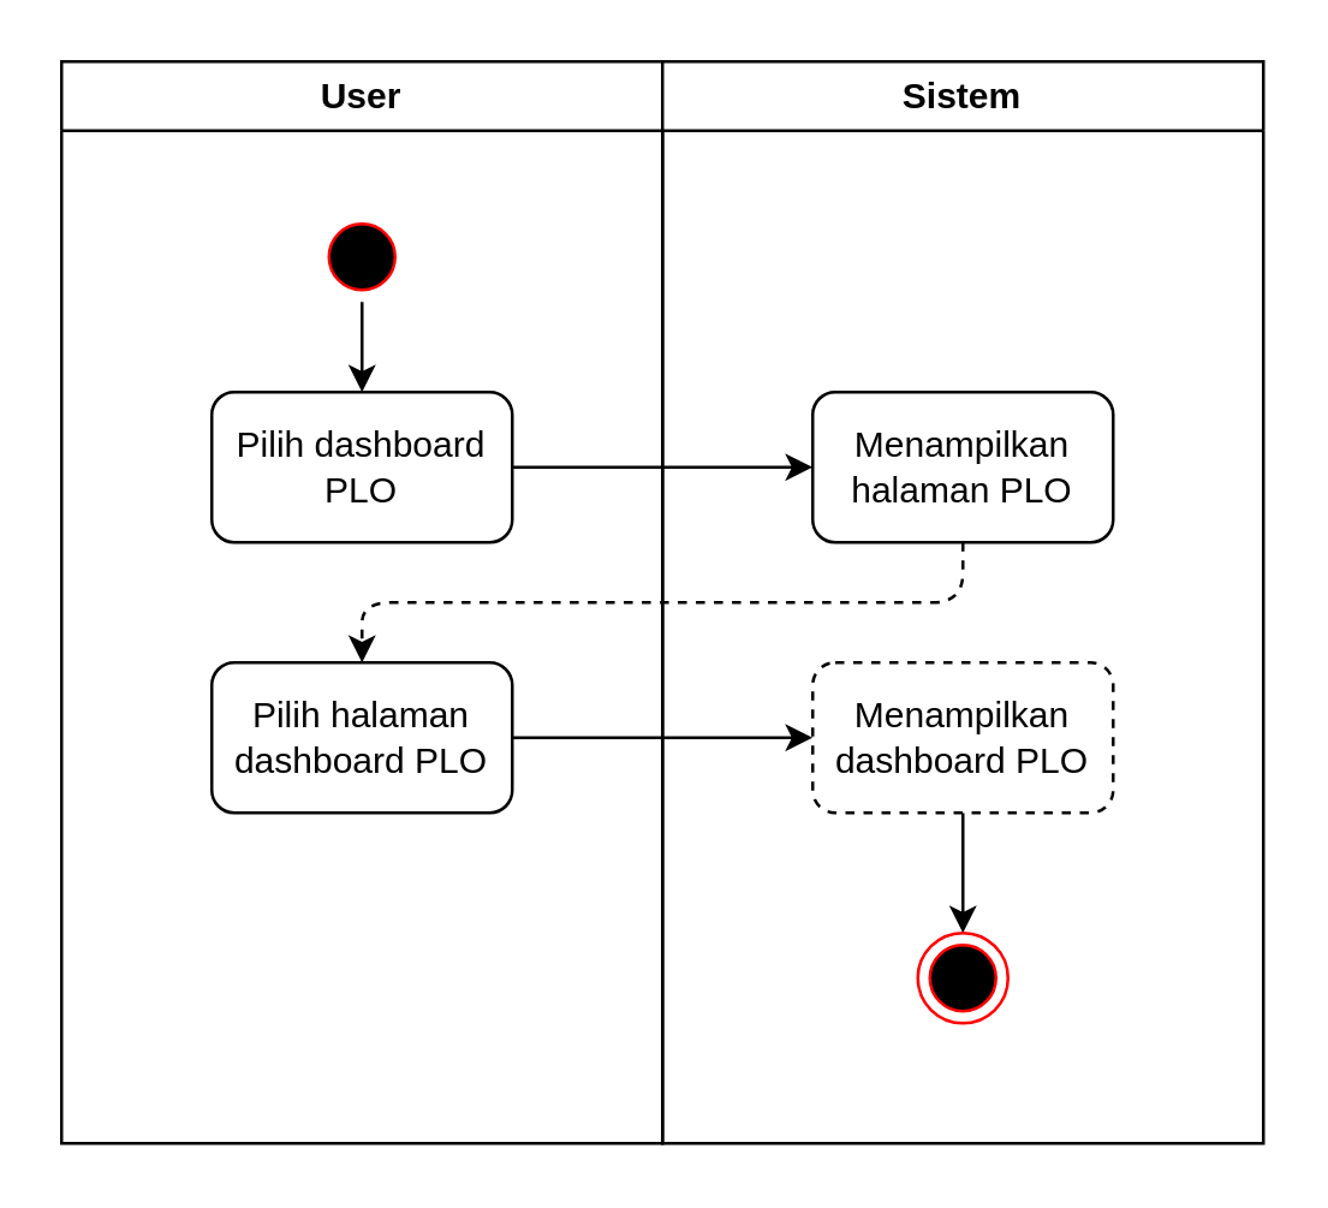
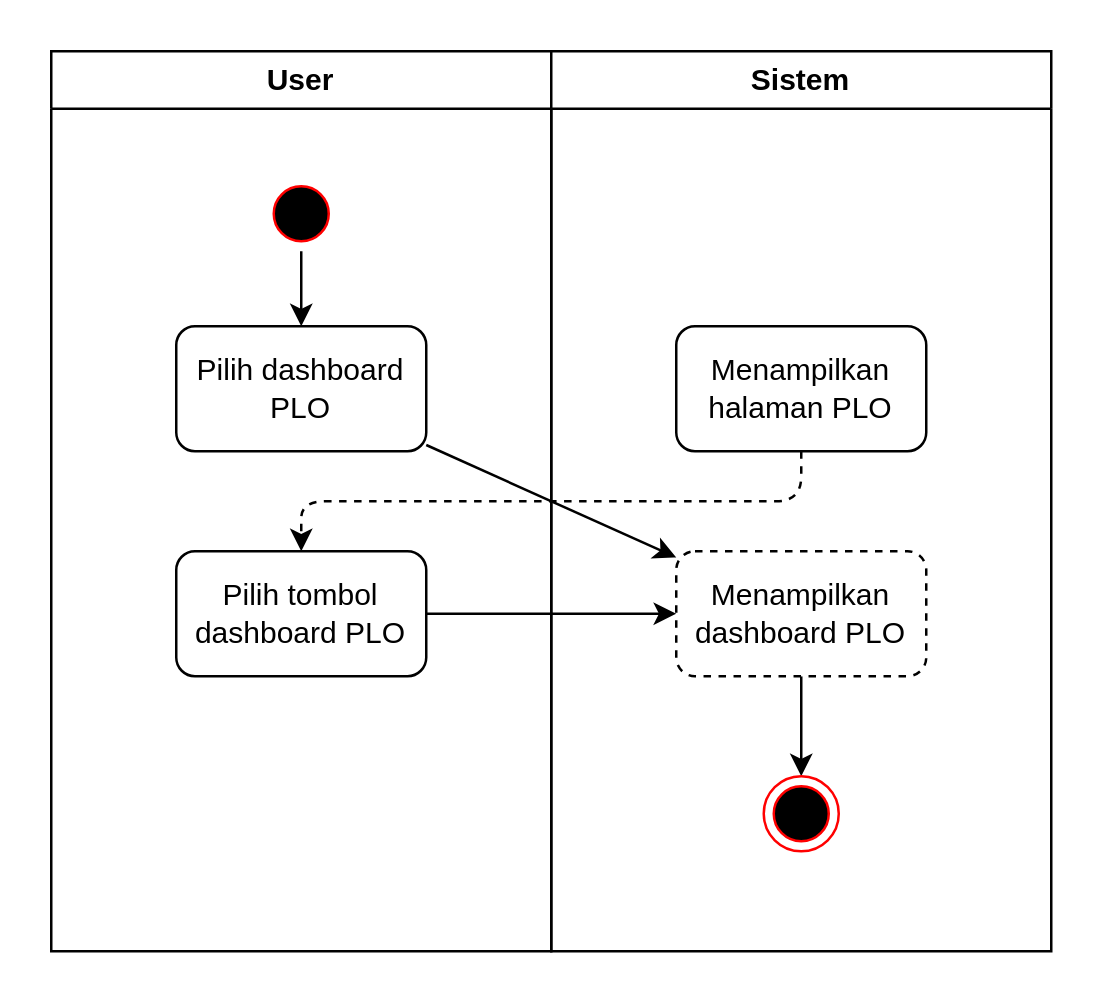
  <mxCell id="0" />
  <mxCell id="1" parent="0" />
  <mxCell id="2" value="User" style="swimlane;whiteSpace=wrap;html=1;" parent="1" vertex="1"><mxGeometry x="20" y="20" width="200" height="360" as="geometry" /></mxCell>
  <mxCell id="3" value="" style="ellipse;html=1;shape=startState;fillColor=#000000;strokeColor=#ff0000;" parent="2" vertex="1"><mxGeometry x="85" y="50" width="30" height="30" as="geometry" /></mxCell>
  <mxCell id="4" value="Sistem" style="swimlane;whiteSpace=wrap;html=1;startSize=23;" parent="1" vertex="1"><mxGeometry x="220" y="20" width="200" height="360" as="geometry" /></mxCell>
  <mxCell id="5" value="Pilih dashboard PLO" style="rounded=1;whiteSpace=wrap;html=1;" parent="4" vertex="1"><mxGeometry x="-150" y="110" width="100" height="50" as="geometry" /></mxCell>
- <mxCell id="6" value="Pilih halaman dashboard PLO" style="rounded=1;whiteSpace=wrap;html=1;" parent="4" vertex="1"><mxGeometry x="-150" y="200" width="100" height="50" as="geometry" /></mxCell>
+ <mxCell id="6" value="Pilih tombol dashboard PLO" style="rounded=1;whiteSpace=wrap;html=1;" parent="4" vertex="1"><mxGeometry x="-150" y="200" width="100" height="50" as="geometry" /></mxCell>
  <mxCell id="7" value="" style="edgeStyle=none;html=1;" parent="4" source="8" target="9" edge="1"><mxGeometry relative="1" as="geometry" /></mxCell>
  <mxCell id="8" value="Menampilkan dashboard PLO" style="rounded=1;whiteSpace=wrap;html=1;dashed=1;" parent="4" vertex="1"><mxGeometry x="50" y="200" width="100" height="50" as="geometry" /></mxCell>
  <mxCell id="9" value="" style="ellipse;html=1;shape=endState;fillColor=#000000;strokeColor=#ff0000;" parent="4" vertex="1"><mxGeometry x="85" y="290" width="30" height="30" as="geometry" /></mxCell>
  <mxCell id="10" value="Menampilkan halaman PLO" style="rounded=1;whiteSpace=wrap;html=1;" parent="4" vertex="1"><mxGeometry x="50" y="110" width="100" height="50" as="geometry" /></mxCell>
- <mxCell id="11" value="" style="edgeStyle=none;html=1;" edge="1" parent="4" source="5" target="10"><mxGeometry relative="1" as="geometry" /></mxCell>
+ <mxCell id="11" value="" style="edgeStyle=none;html=1;" edge="1" parent="4" source="5" target="8"><mxGeometry relative="1" as="geometry" /></mxCell>
  <mxCell id="12" style="edgeStyle=none;html=1;entryX=0.5;entryY=0;entryDx=0;entryDy=0;dashed=1;" edge="1" parent="4" source="10" target="6"><mxGeometry relative="1" as="geometry"><Array as="points"><mxPoint x="100" y="180" /><mxPoint x="-100" y="180" /></Array></mxGeometry></mxCell>
  <mxCell id="13" value="" style="edgeStyle=none;html=1;" edge="1" parent="4" source="6" target="8"><mxGeometry relative="1" as="geometry" /></mxCell>
  <mxCell id="14" value="" style="edgeStyle=none;html=1;" edge="1" parent="1" source="3" target="5"><mxGeometry relative="1" as="geometry" /></mxCell>
